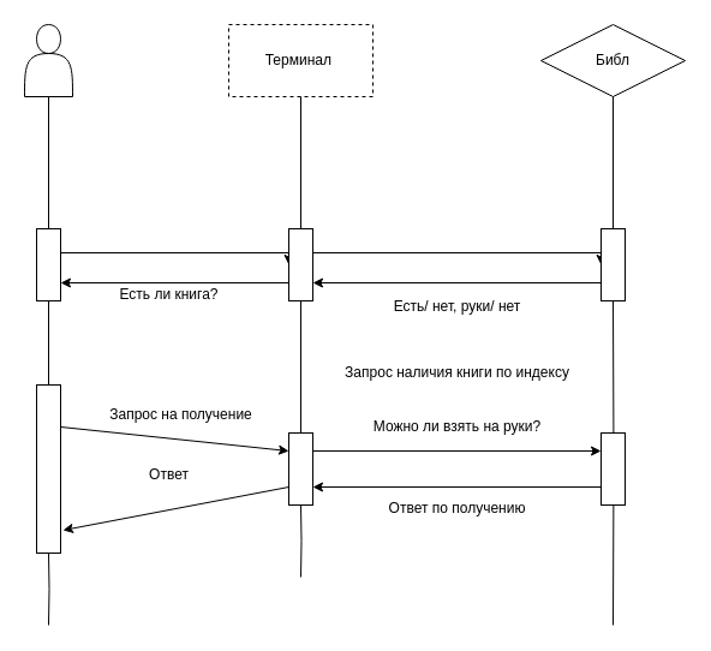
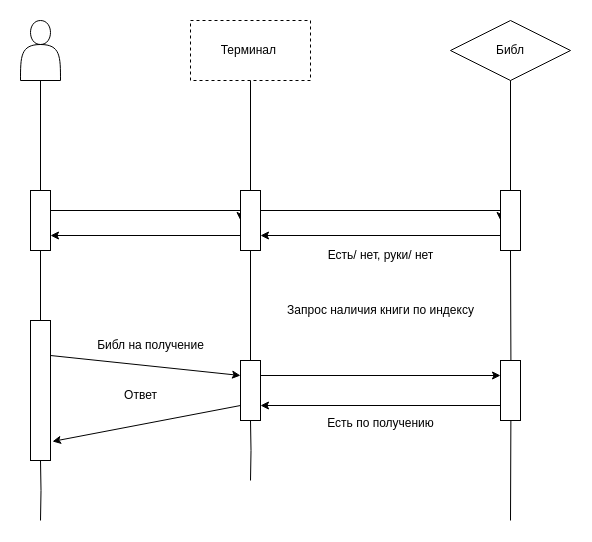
  <mxCell id="0" />
  <mxCell id="1" parent="0" />
  <mxCell id="2" value="" style="shape=actor;whiteSpace=wrap;html=1;" vertex="1" parent="1"><mxGeometry x="20" y="20" width="40" height="60" as="geometry" /></mxCell>
  <mxCell id="3" value="Терминал&amp;nbsp;" style="whiteSpace=wrap;html=1;dashed=1;" vertex="1" parent="1"><mxGeometry x="190" y="20" width="120" height="60" as="geometry" /></mxCell>
  <mxCell id="4" value="Библ" style="rhombus;whiteSpace=wrap;html=1;" vertex="1" parent="1"><mxGeometry x="450" y="20" width="120" height="60" as="geometry" /></mxCell>
  <mxCell id="5" value="" style="endArrow=none;html=1;rounded=0;entryX=0.5;entryY=1;entryDx=0;entryDy=0;edgeStyle=orthogonalEdgeStyle;" edge="1" parent="1" source="14" target="3"><mxGeometry width="50" height="50" relative="1" as="geometry"><mxPoint x="250" y="520" as="sourcePoint" /><mxPoint x="410" y="160" as="targetPoint" /></mxGeometry></mxCell>
  <mxCell id="6" value="" style="endArrow=none;html=1;rounded=0;entryX=0.5;entryY=1;entryDx=0;entryDy=0;edgeStyle=orthogonalEdgeStyle;" edge="1" parent="1" source="17" target="4"><mxGeometry width="50" height="50" relative="1" as="geometry"><mxPoint x="510" y="520" as="sourcePoint" /><mxPoint x="410" y="160" as="targetPoint" /></mxGeometry></mxCell>
  <mxCell id="7" value="" style="endArrow=none;html=1;rounded=0;entryX=0.5;entryY=1;entryDx=0;entryDy=0;edgeStyle=orthogonalEdgeStyle;" edge="1" parent="1" source="10" target="2"><mxGeometry width="50" height="50" relative="1" as="geometry"><mxPoint x="40" y="520" as="sourcePoint" /><mxPoint x="80" y="290" as="targetPoint" /></mxGeometry></mxCell>
  <mxCell id="8" value="" style="endArrow=none;html=1;rounded=0;entryX=0.5;entryY=1;entryDx=0;entryDy=0;edgeStyle=orthogonalEdgeStyle;" edge="1" parent="1" source="20" target="10"><mxGeometry width="50" height="50" relative="1" as="geometry"><mxPoint x="40" y="520" as="sourcePoint" /><mxPoint x="40" y="80" as="targetPoint" /></mxGeometry></mxCell>
  <mxCell id="9" style="edgeStyle=orthogonalEdgeStyle;rounded=0;orthogonalLoop=1;jettySize=auto;html=1;exitX=1;exitY=0.5;exitDx=0;exitDy=0;entryX=0;entryY=0.5;entryDx=0;entryDy=0;" edge="1" parent="1" source="10" target="14"><mxGeometry relative="1" as="geometry"><Array as="points"><mxPoint x="50" y="210" /><mxPoint x="240" y="210" /></Array></mxGeometry></mxCell>
  <mxCell id="10" value="" style="whiteSpace=wrap;html=1;" vertex="1" parent="1"><mxGeometry x="30" y="190" width="20" height="60" as="geometry" /></mxCell>
  <mxCell id="11" value="" style="endArrow=none;html=1;rounded=0;entryX=0.5;entryY=1;entryDx=0;entryDy=0;edgeStyle=orthogonalEdgeStyle;" edge="1" parent="1" source="23" target="14"><mxGeometry width="50" height="50" relative="1" as="geometry"><mxPoint x="250" y="520" as="sourcePoint" /><mxPoint x="250" y="80" as="targetPoint" /></mxGeometry></mxCell>
  <mxCell id="12" style="edgeStyle=orthogonalEdgeStyle;rounded=0;orthogonalLoop=1;jettySize=auto;html=1;exitX=1;exitY=0.5;exitDx=0;exitDy=0;entryX=0;entryY=0.5;entryDx=0;entryDy=0;" edge="1" parent="1" source="14" target="17"><mxGeometry relative="1" as="geometry"><Array as="points"><mxPoint x="260" y="210" /><mxPoint x="500" y="210" /></Array></mxGeometry></mxCell>
  <mxCell id="13" style="edgeStyle=orthogonalEdgeStyle;rounded=0;orthogonalLoop=1;jettySize=auto;html=1;exitX=0;exitY=0.75;exitDx=0;exitDy=0;entryX=1;entryY=0.75;entryDx=0;entryDy=0;" edge="1" parent="1" source="14" target="10"><mxGeometry relative="1" as="geometry" /></mxCell>
  <mxCell id="14" value="" style="whiteSpace=wrap;html=1;" vertex="1" parent="1"><mxGeometry x="240" y="190" width="20" height="60" as="geometry" /></mxCell>
  <mxCell id="15" value="" style="endArrow=none;html=1;rounded=0;entryX=0.5;entryY=1;entryDx=0;entryDy=0;edgeStyle=orthogonalEdgeStyle;" edge="1" parent="1" target="17"><mxGeometry width="50" height="50" relative="1" as="geometry"><mxPoint x="510" y="520" as="sourcePoint" /><mxPoint x="510" y="80" as="targetPoint" /></mxGeometry></mxCell>
  <mxCell id="16" style="edgeStyle=orthogonalEdgeStyle;rounded=0;orthogonalLoop=1;jettySize=auto;html=1;exitX=0;exitY=0.75;exitDx=0;exitDy=0;entryX=1;entryY=0.75;entryDx=0;entryDy=0;" edge="1" parent="1" source="17" target="14"><mxGeometry relative="1" as="geometry" /></mxCell>
  <mxCell id="17" value="" style="whiteSpace=wrap;html=1;" vertex="1" parent="1"><mxGeometry x="500" y="190" width="20" height="60" as="geometry" /></mxCell>
  <mxCell id="18" value="" style="endArrow=none;html=1;rounded=0;entryX=0.5;entryY=1;entryDx=0;entryDy=0;edgeStyle=orthogonalEdgeStyle;" edge="1" parent="1" target="20"><mxGeometry width="50" height="50" relative="1" as="geometry"><mxPoint x="40" y="520" as="sourcePoint" /><mxPoint x="40" y="250" as="targetPoint" /></mxGeometry></mxCell>
  <mxCell id="19" style="rounded=0;orthogonalLoop=1;jettySize=auto;html=1;exitX=1;exitY=0.25;exitDx=0;exitDy=0;entryX=0;entryY=0.25;entryDx=0;entryDy=0;" edge="1" parent="1" source="20" target="23"><mxGeometry relative="1" as="geometry" /></mxCell>
  <mxCell id="20" value="" style="whiteSpace=wrap;html=1;" vertex="1" parent="1"><mxGeometry x="30" y="320" width="20" height="140" as="geometry" /></mxCell>
  <mxCell id="21" value="" style="endArrow=none;html=1;rounded=0;entryX=0.5;entryY=1;entryDx=0;entryDy=0;edgeStyle=orthogonalEdgeStyle;" edge="1" parent="1" target="23"><mxGeometry width="50" height="50" relative="1" as="geometry"><mxPoint x="250" y="480" as="sourcePoint" /><mxPoint x="250" y="250" as="targetPoint" /></mxGeometry></mxCell>
  <mxCell id="22" style="edgeStyle=orthogonalEdgeStyle;rounded=0;orthogonalLoop=1;jettySize=auto;html=1;exitX=1;exitY=0.25;exitDx=0;exitDy=0;entryX=0;entryY=0.25;entryDx=0;entryDy=0;" edge="1" parent="1" source="23" target="25"><mxGeometry relative="1" as="geometry" /></mxCell>
  <mxCell id="23" value="" style="whiteSpace=wrap;html=1;" vertex="1" parent="1"><mxGeometry x="240" y="360" width="20" height="60" as="geometry" /></mxCell>
  <mxCell id="24" style="edgeStyle=orthogonalEdgeStyle;rounded=0;orthogonalLoop=1;jettySize=auto;html=1;exitX=0;exitY=0.75;exitDx=0;exitDy=0;entryX=1;entryY=0.75;entryDx=0;entryDy=0;" edge="1" parent="1" source="25" target="23"><mxGeometry relative="1" as="geometry" /></mxCell>
  <mxCell id="25" value="" style="whiteSpace=wrap;html=1;" vertex="1" parent="1"><mxGeometry x="500" y="360" width="20" height="60" as="geometry" /></mxCell>
- <mxCell id="26" value="Есть ли книга?" style="text;html=1;align=center;verticalAlign=middle;resizable=0;points=[];autosize=1;strokeColor=none;fillColor=none;" vertex="1" parent="1"><mxGeometry x="85" y="230" width="110" height="30" as="geometry" /></mxCell>
  <mxCell id="27" value="Запрос наличия книги по индексу" style="text;html=1;align=center;verticalAlign=middle;resizable=0;points=[];autosize=1;strokeColor=none;fillColor=none;" vertex="1" parent="1"><mxGeometry x="270" y="295" width="220" height="30" as="geometry" /></mxCell>
  <mxCell id="28" value="Есть/ нет, руки/ нет" style="text;html=1;align=center;verticalAlign=middle;resizable=0;points=[];autosize=1;strokeColor=none;fillColor=none;" vertex="1" parent="1"><mxGeometry x="305" y="240" width="150" height="30" as="geometry" /></mxCell>
  <mxCell id="29" style="rounded=0;orthogonalLoop=1;jettySize=auto;html=1;exitX=0;exitY=0.75;exitDx=0;exitDy=0;entryX=1.1;entryY=0.864;entryDx=0;entryDy=0;entryPerimeter=0;" edge="1" parent="1" source="23" target="20"><mxGeometry relative="1" as="geometry" /></mxCell>
- <mxCell id="30" value="Запрос на получение" style="text;html=1;align=center;verticalAlign=middle;resizable=0;points=[];autosize=1;strokeColor=none;fillColor=none;" vertex="1" parent="1"><mxGeometry x="80" y="330" width="140" height="30" as="geometry" /></mxCell>
+ <mxCell id="30" value="Библ на получение" style="text;html=1;align=center;verticalAlign=middle;resizable=0;points=[];autosize=1;strokeColor=none;fillColor=none;" vertex="1" parent="1"><mxGeometry x="80" y="330" width="140" height="30" as="geometry" /></mxCell>
  <mxCell id="31" value="Ответ" style="text;html=1;align=center;verticalAlign=middle;resizable=0;points=[];autosize=1;strokeColor=none;fillColor=none;" vertex="1" parent="1"><mxGeometry x="110" y="380" width="60" height="30" as="geometry" /></mxCell>
- <mxCell id="32" value="Можно ли взять на руки?" style="text;html=1;align=center;verticalAlign=middle;resizable=0;points=[];autosize=1;strokeColor=none;fillColor=none;" vertex="1" parent="1"><mxGeometry x="295" y="340" width="170" height="30" as="geometry" /></mxCell>
- <mxCell id="33" value="Ответ по получению" style="text;html=1;align=center;verticalAlign=middle;resizable=0;points=[];autosize=1;strokeColor=none;fillColor=none;" vertex="1" parent="1"><mxGeometry x="310" y="408" width="140" height="30" as="geometry" /></mxCell>
+ <mxCell id="33" value="Есть по получению" style="text;html=1;align=center;verticalAlign=middle;resizable=0;points=[];autosize=1;strokeColor=none;fillColor=none;" vertex="1" parent="1"><mxGeometry x="310" y="408" width="140" height="30" as="geometry" /></mxCell>
